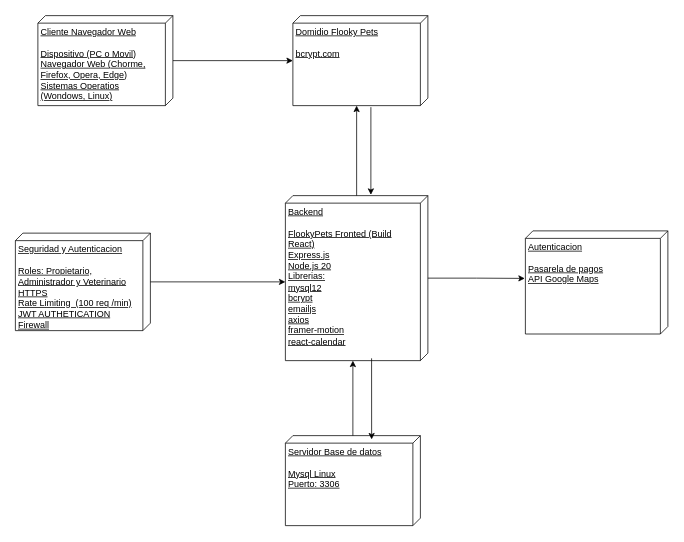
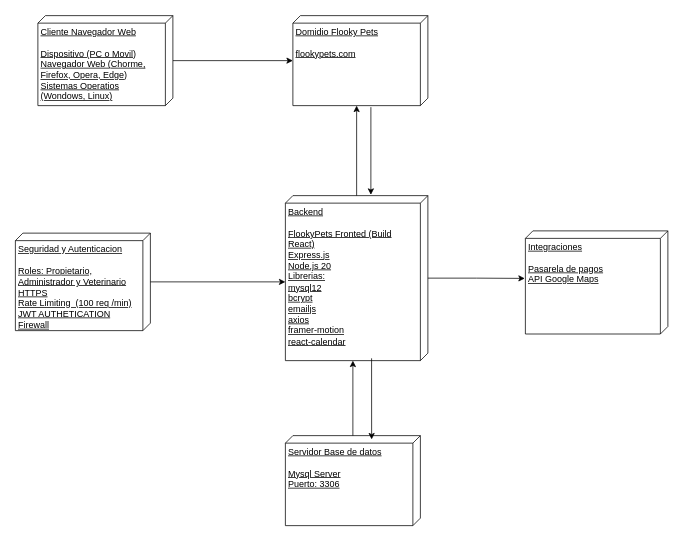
  <mxCell id="0" />
  <mxCell id="1" parent="0" />
  <mxCell id="2" style="edgeStyle=orthogonalEdgeStyle;rounded=0;orthogonalLoop=1;jettySize=auto;html=1;" parent="1" source="3" target="4" edge="1"><mxGeometry relative="1" as="geometry" /></mxCell>
  <mxCell id="3" value="Cliente Navegador Web&lt;div&gt;&lt;br&gt;&lt;/div&gt;&lt;div&gt;Dispositivo (PC o Movil)&lt;/div&gt;&lt;div&gt;Navegador Web (Chorme, Firefox, Opera, Edge)&lt;/div&gt;&lt;div&gt;Sistemas Operatios (Wondows, Linux)&lt;/div&gt;" style="verticalAlign=top;align=left;spacingTop=8;spacingLeft=2;spacingRight=12;shape=cube;size=10;direction=south;fontStyle=4;html=1;whiteSpace=wrap;" parent="1" vertex="1"><mxGeometry x="50" y="20" width="180" height="120" as="geometry" /></mxCell>
- <mxCell id="4" value="Domidio Flooky Pets&lt;div&gt;&lt;br&gt;&lt;/div&gt;&lt;div&gt;bcrypt.com&lt;/div&gt;" style="verticalAlign=top;align=left;spacingTop=8;spacingLeft=2;spacingRight=12;shape=cube;size=10;direction=south;fontStyle=4;html=1;whiteSpace=wrap;" parent="1" vertex="1"><mxGeometry x="390" y="20" width="180" height="120" as="geometry" /></mxCell>
+ <mxCell id="4" value="Domidio Flooky Pets&lt;div&gt;&lt;br&gt;&lt;/div&gt;&lt;div&gt;flookypets.com&lt;/div&gt;" style="verticalAlign=top;align=left;spacingTop=8;spacingLeft=2;spacingRight=12;shape=cube;size=10;direction=south;fontStyle=4;html=1;whiteSpace=wrap;" parent="1" vertex="1"><mxGeometry x="390" y="20" width="180" height="120" as="geometry" /></mxCell>
  <mxCell id="5" value="Backend&lt;div&gt;&lt;br&gt;&lt;/div&gt;&lt;div&gt;FlookyPets Fronted (Build React)&lt;/div&gt;&lt;div&gt;Express.js&lt;/div&gt;&lt;div&gt;Node.js 20&lt;/div&gt;&lt;div&gt;Librerias:&lt;/div&gt;&lt;div&gt;mysql12&lt;/div&gt;&lt;div&gt;bcrypt&lt;/div&gt;&lt;div&gt;emailjs&lt;/div&gt;&lt;div&gt;axios&lt;/div&gt;&lt;div&gt;&lt;div&gt;framer-motion&lt;/div&gt;&lt;div&gt;react-calendar&lt;/div&gt;&lt;/div&gt;" style="verticalAlign=top;align=left;spacingTop=8;spacingLeft=2;spacingRight=12;shape=cube;size=10;direction=south;fontStyle=4;html=1;whiteSpace=wrap;" parent="1" vertex="1"><mxGeometry x="380" y="260" width="190" height="220" as="geometry" /></mxCell>
  <mxCell id="6" style="edgeStyle=orthogonalEdgeStyle;rounded=0;orthogonalLoop=1;jettySize=auto;html=1;entryX=0;entryY=0;entryDx=120;entryDy=95;entryPerimeter=0;" parent="1" source="5" target="4" edge="1"><mxGeometry relative="1" as="geometry" /></mxCell>
  <mxCell id="7" style="edgeStyle=orthogonalEdgeStyle;rounded=0;orthogonalLoop=1;jettySize=auto;html=1;entryX=-0.005;entryY=0.4;entryDx=0;entryDy=0;entryPerimeter=0;exitX=1.017;exitY=0.422;exitDx=0;exitDy=0;exitPerimeter=0;" parent="1" source="4" target="5" edge="1"><mxGeometry relative="1" as="geometry" /></mxCell>
- <mxCell id="8" value="Servidor Base de datos&lt;div&gt;&lt;br&gt;&lt;/div&gt;&lt;div&gt;Mysql Linux&lt;/div&gt;&lt;div&gt;Puerto: 3306&lt;/div&gt;" style="verticalAlign=top;align=left;spacingTop=8;spacingLeft=2;spacingRight=12;shape=cube;size=10;direction=south;fontStyle=4;html=1;whiteSpace=wrap;" parent="1" vertex="1"><mxGeometry x="380" y="580" width="180" height="120" as="geometry" /></mxCell>
+ <mxCell id="8" value="Servidor Base de datos&lt;div&gt;&lt;br&gt;&lt;/div&gt;&lt;div&gt;Mysql Server&lt;/div&gt;&lt;div&gt;Puerto: 3306&lt;/div&gt;" style="verticalAlign=top;align=left;spacingTop=8;spacingLeft=2;spacingRight=12;shape=cube;size=10;direction=south;fontStyle=4;html=1;whiteSpace=wrap;" parent="1" vertex="1"><mxGeometry x="380" y="580" width="180" height="120" as="geometry" /></mxCell>
  <mxCell id="9" style="edgeStyle=orthogonalEdgeStyle;rounded=0;orthogonalLoop=1;jettySize=auto;html=1;entryX=0;entryY=0;entryDx=220;entryDy=100;entryPerimeter=0;" parent="1" source="8" target="5" edge="1"><mxGeometry relative="1" as="geometry" /></mxCell>
  <mxCell id="10" style="edgeStyle=orthogonalEdgeStyle;rounded=0;orthogonalLoop=1;jettySize=auto;html=1;entryX=0.042;entryY=0.361;entryDx=0;entryDy=0;entryPerimeter=0;exitX=0.986;exitY=0.395;exitDx=0;exitDy=0;exitPerimeter=0;" parent="1" source="5" target="8" edge="1"><mxGeometry relative="1" as="geometry"><mxPoint x="490" y="490" as="sourcePoint" /></mxGeometry></mxCell>
  <mxCell id="11" value="Seguridad y Autenticacion&lt;div&gt;&lt;br&gt;&lt;/div&gt;&lt;div&gt;Roles: Propietario, Administrador y Veterinario&lt;/div&gt;&lt;div&gt;HTTPS&lt;/div&gt;&lt;div&gt;Rate Limiting&amp;nbsp; (100 req /min)&lt;/div&gt;&lt;div&gt;JWT AUTHETICATION&lt;/div&gt;&lt;div&gt;Firewall&lt;/div&gt;" style="verticalAlign=top;align=left;spacingTop=8;spacingLeft=2;spacingRight=12;shape=cube;size=10;direction=south;fontStyle=4;html=1;whiteSpace=wrap;" parent="1" vertex="1"><mxGeometry x="20" y="310" width="180" height="130" as="geometry" /></mxCell>
  <mxCell id="12" style="edgeStyle=orthogonalEdgeStyle;rounded=0;orthogonalLoop=1;jettySize=auto;html=1;entryX=0;entryY=0;entryDx=115;entryDy=190;entryPerimeter=0;" parent="1" source="11" target="5" edge="1"><mxGeometry relative="1" as="geometry" /></mxCell>
- <mxCell id="13" value="Autenticacion&lt;div&gt;&lt;br&gt;&lt;/div&gt;&lt;div&gt;Pasarela de pagos&lt;/div&gt;&lt;div&gt;API Google Maps&lt;/div&gt;" style="verticalAlign=top;align=left;spacingTop=8;spacingLeft=2;spacingRight=12;shape=cube;size=10;direction=south;fontStyle=4;html=1;whiteSpace=wrap;" parent="1" vertex="1"><mxGeometry x="700" y="307" width="190" height="137.5" as="geometry" /></mxCell>
+ <mxCell id="13" value="Integraciones&lt;div&gt;&lt;br&gt;&lt;/div&gt;&lt;div&gt;Pasarela de pagos&lt;/div&gt;&lt;div&gt;API Google Maps&lt;/div&gt;" style="verticalAlign=top;align=left;spacingTop=8;spacingLeft=2;spacingRight=12;shape=cube;size=10;direction=south;fontStyle=4;html=1;whiteSpace=wrap;" parent="1" vertex="1"><mxGeometry x="700" y="307" width="190" height="137.5" as="geometry" /></mxCell>
  <mxCell id="14" style="edgeStyle=orthogonalEdgeStyle;rounded=0;orthogonalLoop=1;jettySize=auto;html=1;entryX=0.461;entryY=1.004;entryDx=0;entryDy=0;entryPerimeter=0;" parent="1" source="5" target="13" edge="1"><mxGeometry relative="1" as="geometry" /></mxCell>
